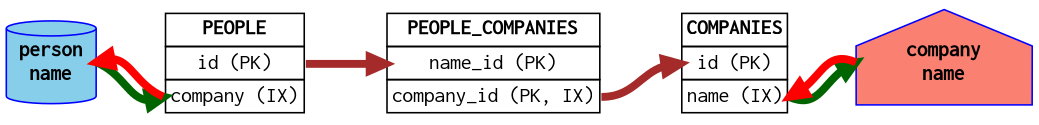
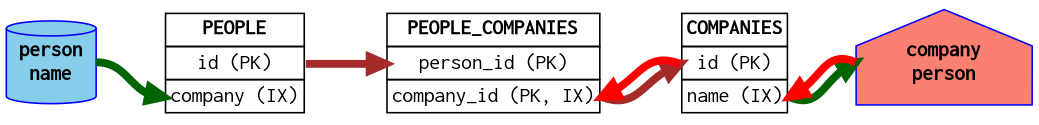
  digraph {
    fontname="courier-bold"
    fontsize=18
    rankdir=LR
    node [fontname=courier shape=plaintext]
    edge [headport=w penwidth=5 tailport=e]
    n1 [color=blue fillcolor=skyblue fontname="courier-bold" label="person\nname" shape=cylinder style=filled]
-   n2 [color=blue fillcolor=salmon fontname="courier-bold" label="company\nname" shape=house style=filled]
+   n2 [color=blue fillcolor=salmon fontname="courier-bold" label="company\nperson" shape=house style=filled]
    n3 [label=<<TABLE  BORDER="0" CELLBORDER="1" CELLSPACING="0">         <TR><TD><B>PEOPLE</B></TD></TR>         <TR><TD port="pid">id (PK)</TD></TR>         <TR><TD port="name">company (IX)</TD></TR>     </TABLE>>]
-   n4 [label=<<TABLE  BORDER="0" CELLBORDER="1" CELLSPACING="0">         <TR><TD><B>PEOPLE_COMPANIES</B></TD></TR>         <TR><TD port="pid">name_id (PK)</TD></TR>         <TR><TD port="cid">company_id (PK, IX)</TD></TR>     </TABLE>>]
+   n4 [label=<<TABLE  BORDER="0" CELLBORDER="1" CELLSPACING="0">         <TR><TD><B>PEOPLE_COMPANIES</B></TD></TR>         <TR><TD port="pid">person_id (PK)</TD></TR>         <TR><TD port="cid">company_id (PK, IX)</TD></TR>     </TABLE>>]
    n5 [label=<<TABLE  BORDER="0" CELLBORDER="1" CELLSPACING="0">         <TR><TD><B>COMPANIES</B></TD></TR>         <TR><TD port="cid">id (PK)</TD></TR>         <TR><TD port="name">name (IX)</TD></TR>     </TABLE>>]
    subgraph sub_1 {
      n1
      n2
    }
    subgraph sub_2 {
      n1
      n2
      n3
      n4
      n5
    }
    subgraph sub_3 {
      n1
      n2
      n3
      n4
      n5
    }
    subgraph sub_4 {
      n1
      n2
      n3
      n4
      n5
    }
    n1 -> n3 [color=darkgreen headport=name]
-   n1 -> n3 [color=red dir=back headport=name]
    n1 -> n3 [style=invis weight=1000 penwidth=""]
    n3 -> n4 [color=brown headport=pid tailport=pid]
    n3 -> n4 [style=invis weight=1000 penwidth=""]
    n4 -> n5 [color=brown headport=cid tailport=cid]
+   n4 -> n5 [color=red dir=back headport=cid tailport=cid]
    n4 -> n5 [style=invis weight=1000 penwidth=""]
    n5 -> n2 [color=darkgreen tailport=name]
    n5 -> n2 [color=red dir=back tailport=name]
    n5 -> n2 [style=invis weight=1000 penwidth=""]
  }
